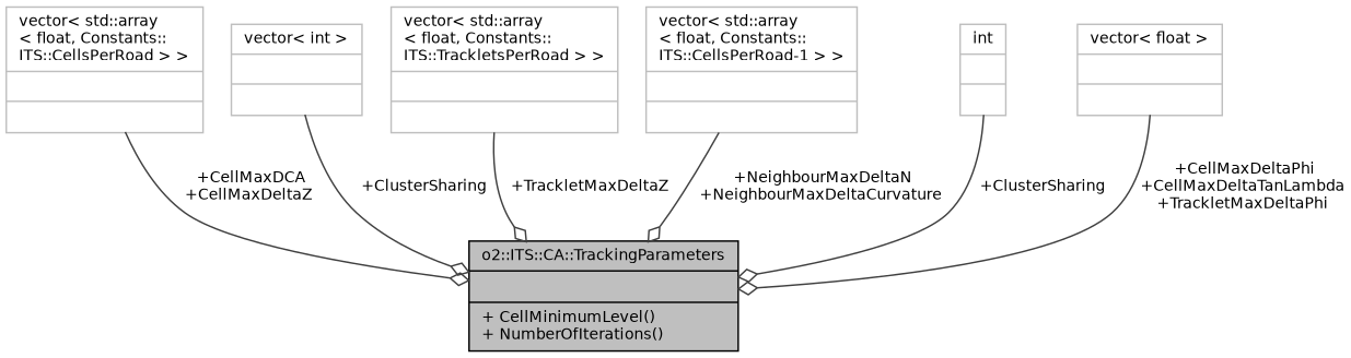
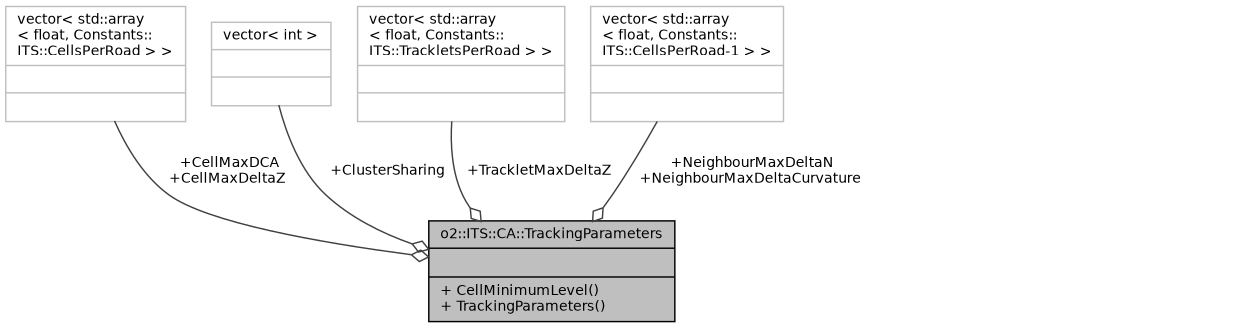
  digraph {
    node [color=grey75 fontname=Helvetica fontsize=10 shape=record]
    edge [arrowhead=odiamond color=grey25 fontname=Helvetica fontsize=10 labelfontname=Helvetica labelfontsize=10 style=solid]
-   n1 [color=black fillcolor=grey75 fontcolor=black height=0.2 label="{o2::ITS::CA::TrackingParameters\n||+ CellMinimumLevel()\l+ NumberOfIterations()\l}" style=filled width=0.4]
+   n1 [color=black fillcolor=grey75 fontcolor=black height=0.2 label="{o2::ITS::CA::TrackingParameters\n||+ CellMinimumLevel()\l+ TrackingParameters()\l}" style=filled width=0.4]
    n2 [height=0.2 label="{vector\< std::array\l\< float, Constants::\lITS::CellsPerRoad \> \>\n||}" width=0.4]
    n3 [height=0.2 label="{vector\< int \>\n||}" width=0.4]
    n4 [height=0.2 label="{vector\< std::array\l\< float, Constants::\lITS::TrackletsPerRoad \> \>\n||}" width=0.4]
    n5 [height=0.2 label="{vector\< std::array\l\< float, Constants::\lITS::CellsPerRoad-1 \> \>\n||}" width=0.4]
-   n6 [height=0.2 label="{int\n||}" width=0.4]
-   n7 [height=0.2 label="{vector\< float \>\n||}" width=0.4]
    n2 -> n1 [label=" +CellMaxDCA\n+CellMaxDeltaZ"]
    n3 -> n1 [label=" +ClusterSharing"]
    n4 -> n1 [label=" +TrackletMaxDeltaZ"]
    n5 -> n1 [label=" +NeighbourMaxDeltaN\n+NeighbourMaxDeltaCurvature"]
-   n6 -> n1 [label=" +ClusterSharing"]
-   n7 -> n1 [label=" +CellMaxDeltaPhi\n+CellMaxDeltaTanLambda\n+TrackletMaxDeltaPhi"]
  }
